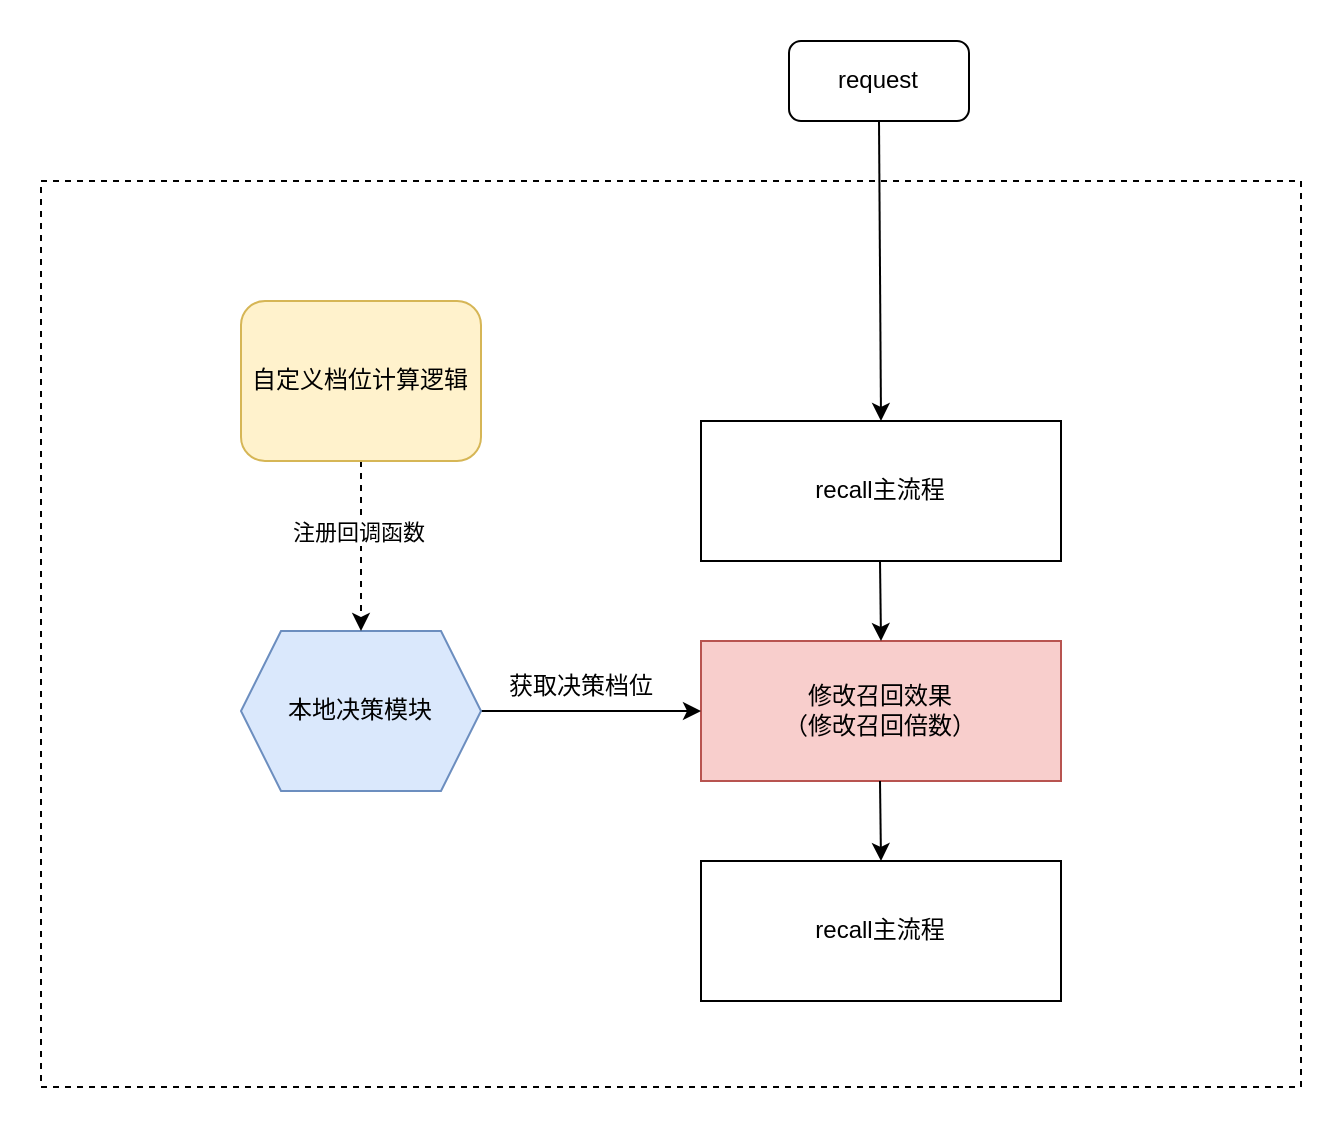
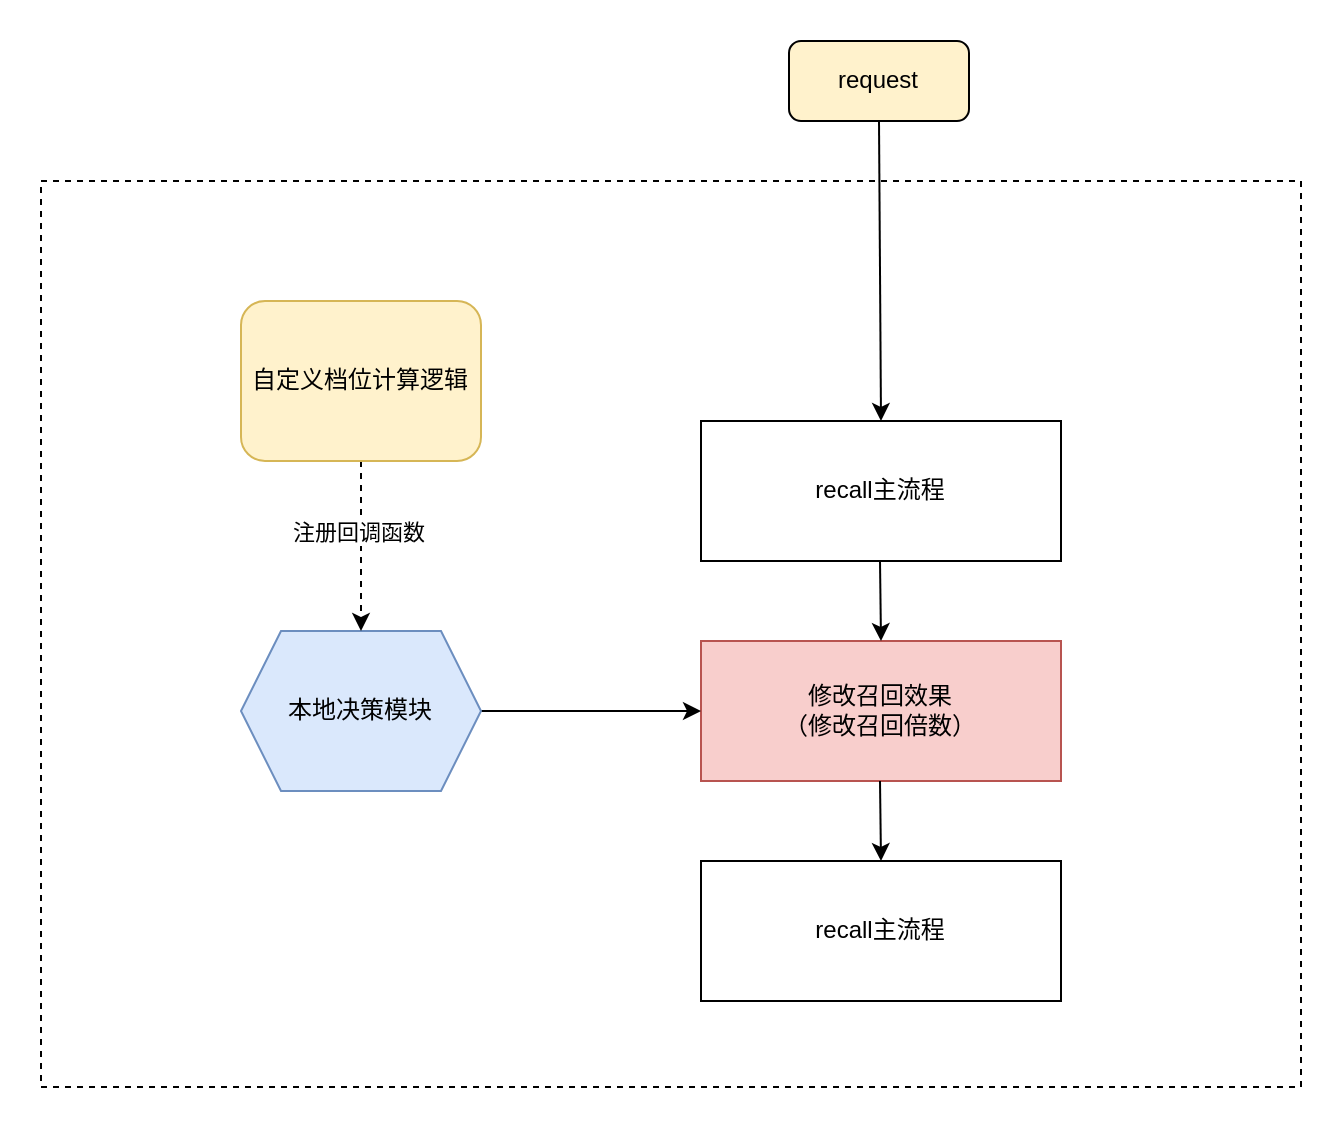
  <mxCell id="0" />
  <mxCell id="1" parent="0" />
  <mxCell id="2" value="" style="rounded=0;whiteSpace=wrap;html=1;dashed=1;" vertex="1" parent="1"><mxGeometry x="20" y="90" width="630" height="453" as="geometry" /></mxCell>
  <mxCell id="3" value="recall主流程" style="rounded=0;whiteSpace=wrap;html=1;" parent="1" vertex="1"><mxGeometry x="350" y="210" width="180" height="70" as="geometry" /></mxCell>
- <mxCell id="4" value="request" style="rounded=1;whiteSpace=wrap;html=1;" parent="1" vertex="1"><mxGeometry x="394" y="20" width="90" height="40" as="geometry" /></mxCell>
+ <mxCell id="4" value="request" style="rounded=1;whiteSpace=wrap;html=1;fillColor=#fff2cc;" parent="1" vertex="1"><mxGeometry x="394" y="20" width="90" height="40" as="geometry" /></mxCell>
  <mxCell id="5" value="" style="endArrow=classic;html=1;rounded=0;exitX=0.5;exitY=1;exitDx=0;exitDy=0;entryX=0.5;entryY=0;entryDx=0;entryDy=0;" parent="1" source="4" target="3" edge="1"><mxGeometry width="50" height="50" relative="1" as="geometry"><mxPoint x="510" y="160" as="sourcePoint" /><mxPoint x="560" y="110" as="targetPoint" /></mxGeometry></mxCell>
  <mxCell id="6" style="edgeStyle=orthogonalEdgeStyle;rounded=0;orthogonalLoop=1;jettySize=auto;html=1;exitX=0.5;exitY=1;exitDx=0;exitDy=0;" parent="1" source="3" target="3" edge="1"><mxGeometry relative="1" as="geometry" /></mxCell>
  <mxCell id="7" value="recall主流程" style="rounded=0;whiteSpace=wrap;html=1;" parent="1" vertex="1"><mxGeometry x="350" y="430" width="180" height="70" as="geometry" /></mxCell>
  <mxCell id="8" value="修改召回效果&lt;br&gt;（修改召回倍数）" style="rounded=0;whiteSpace=wrap;html=1;fillColor=#f8cecc;strokeColor=#b85450;" parent="1" vertex="1"><mxGeometry x="350" y="320" width="180" height="70" as="geometry" /></mxCell>
  <mxCell id="9" value="" style="endArrow=classic;html=1;rounded=0;exitX=0.5;exitY=1;exitDx=0;exitDy=0;" parent="1" edge="1"><mxGeometry width="50" height="50" relative="1" as="geometry"><mxPoint x="439.5" y="280" as="sourcePoint" /><mxPoint x="440" y="320" as="targetPoint" /></mxGeometry></mxCell>
  <mxCell id="10" value="" style="endArrow=classic;html=1;rounded=0;exitX=0.5;exitY=1;exitDx=0;exitDy=0;" parent="1" edge="1"><mxGeometry width="50" height="50" relative="1" as="geometry"><mxPoint x="439.5" y="390" as="sourcePoint" /><mxPoint x="440" y="430" as="targetPoint" /><Array as="points"><mxPoint x="440" y="430" /></Array></mxGeometry></mxCell>
  <mxCell id="11" value="" style="edgeStyle=orthogonalEdgeStyle;rounded=0;orthogonalLoop=1;jettySize=auto;html=1;" parent="1" source="12" target="8" edge="1"><mxGeometry relative="1" as="geometry" /></mxCell>
  <mxCell id="12" value="本地决策模块" style="shape=hexagon;perimeter=hexagonPerimeter2;whiteSpace=wrap;html=1;fixedSize=1;fillColor=#dae8fc;strokeColor=#6c8ebf;" parent="1" vertex="1"><mxGeometry x="120" y="315" width="120" height="80" as="geometry" /></mxCell>
- <mxCell id="13" value="获取决策档位" style="text;html=1;align=center;verticalAlign=middle;resizable=0;points=[];autosize=1;strokeColor=none;fillColor=none;" parent="1" vertex="1"><mxGeometry x="240" y="328" width="100" height="30" as="geometry" /></mxCell>
  <mxCell id="14" value="" style="edgeStyle=orthogonalEdgeStyle;rounded=0;orthogonalLoop=1;jettySize=auto;html=1;dashed=1;" edge="1" parent="1" source="16" target="12"><mxGeometry relative="1" as="geometry" /></mxCell>
  <mxCell id="15" value="注册回调函数" style="edgeLabel;html=1;align=center;verticalAlign=middle;resizable=0;points=[];" vertex="1" connectable="0" parent="14"><mxGeometry x="-0.176" y="-2" relative="1" as="geometry"><mxPoint as="offset" /></mxGeometry></mxCell>
  <mxCell id="16" value="自定义档位计算逻辑" style="whiteSpace=wrap;html=1;fillColor=#fff2cc;strokeColor=#d6b656;rounded=1;" vertex="1" parent="1"><mxGeometry x="120" y="150" width="120" height="80" as="geometry" /></mxCell>
